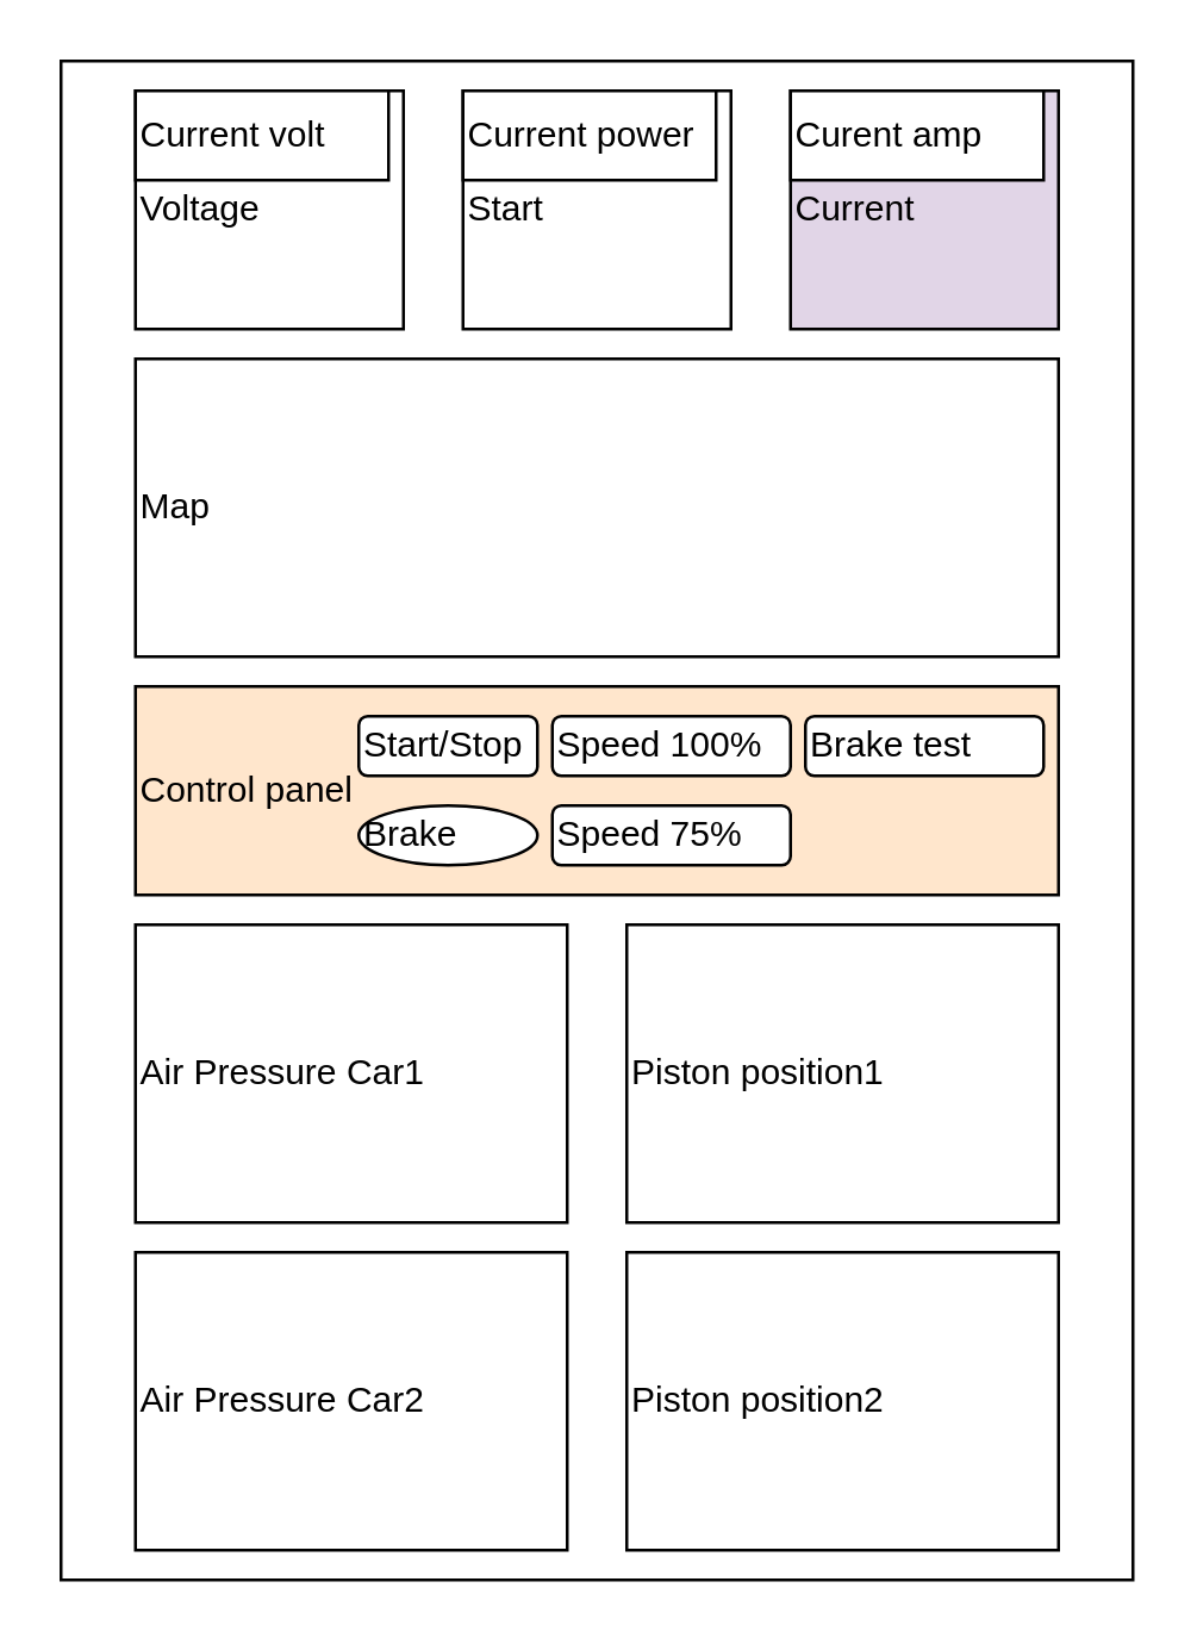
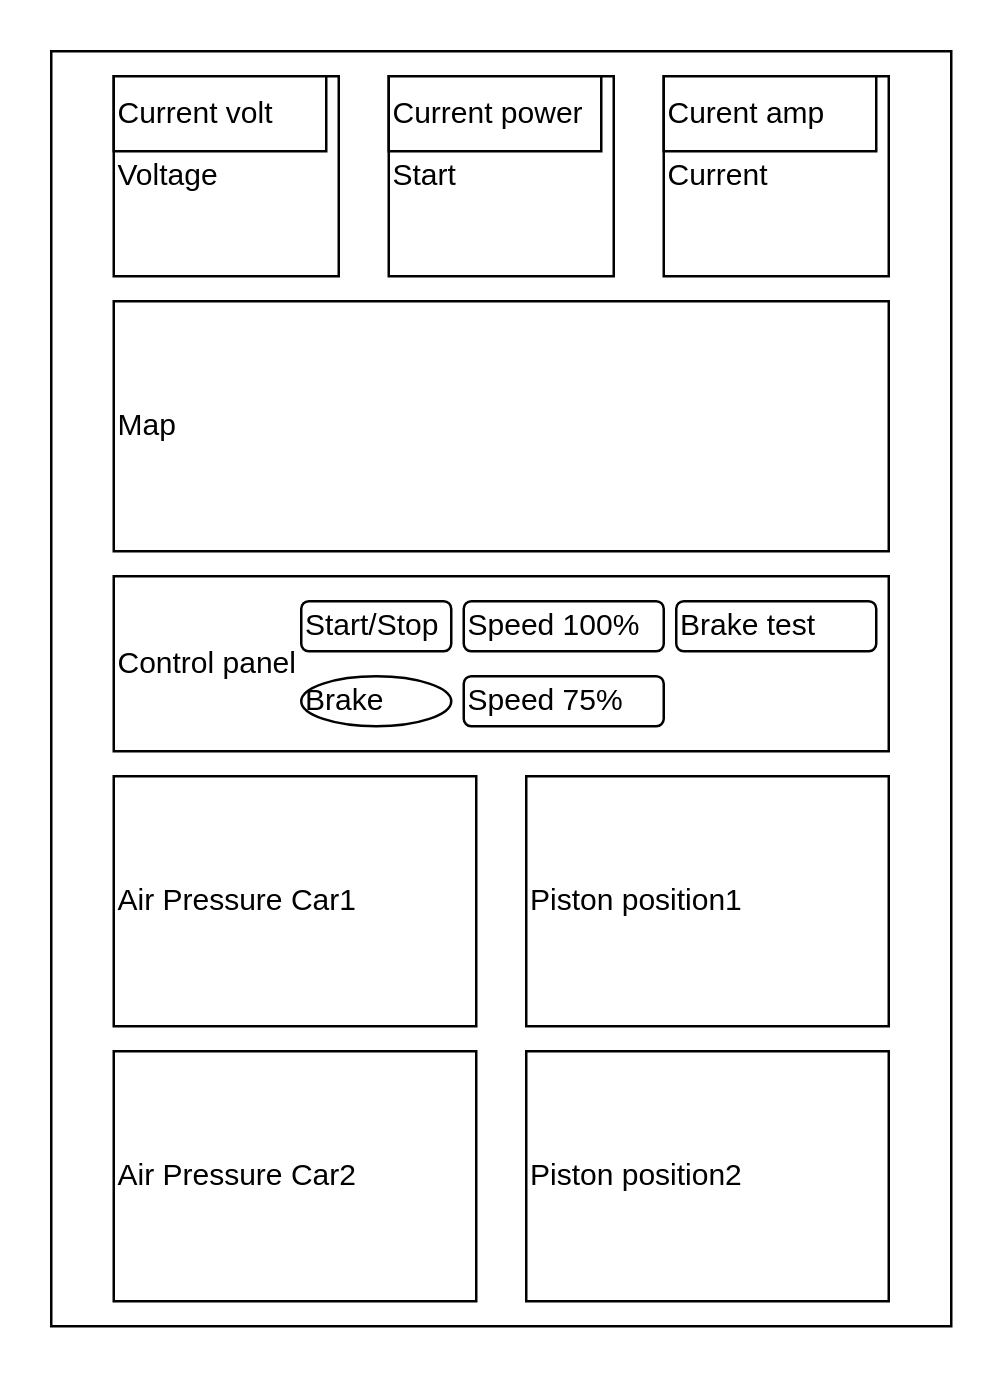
  <mxCell id="0" />
  <mxCell id="1" parent="0" />
  <mxCell id="2" value="" style="rounded=0;whiteSpace=wrap;html=1;" vertex="1" parent="1"><mxGeometry x="20" y="20" width="360" height="510" as="geometry" /></mxCell>
  <mxCell id="3" value="Map" style="rounded=0;whiteSpace=wrap;html=1;align=left;" vertex="1" parent="1"><mxGeometry x="45" y="120" width="310" height="100" as="geometry" /></mxCell>
  <mxCell id="4" value="Voltage" style="rounded=0;whiteSpace=wrap;html=1;align=left;" vertex="1" parent="1"><mxGeometry x="45" y="30" width="90" height="80" as="geometry" /></mxCell>
  <mxCell id="5" value="Start" style="rounded=0;whiteSpace=wrap;html=1;align=left;" vertex="1" parent="1"><mxGeometry x="155" y="30" width="90" height="80" as="geometry" /></mxCell>
- <mxCell id="6" value="Current" style="rounded=0;whiteSpace=wrap;html=1;align=left;fillColor=#e1d5e7;" vertex="1" parent="1"><mxGeometry x="265" y="30" width="90" height="80" as="geometry" /></mxCell>
+ <mxCell id="6" value="Current" style="rounded=0;whiteSpace=wrap;html=1;align=left;" vertex="1" parent="1"><mxGeometry x="265" y="30" width="90" height="80" as="geometry" /></mxCell>
  <mxCell id="7" value="Current volt" style="rounded=0;whiteSpace=wrap;html=1;align=left;" vertex="1" parent="1"><mxGeometry x="45" y="30" width="85" height="30" as="geometry" /></mxCell>
  <mxCell id="8" value="&lt;span&gt;Current power&lt;/span&gt;" style="rounded=0;whiteSpace=wrap;html=1;align=left;" vertex="1" parent="1"><mxGeometry x="155" y="30" width="85" height="30" as="geometry" /></mxCell>
  <mxCell id="9" value="Curent amp" style="rounded=0;whiteSpace=wrap;html=1;align=left;" vertex="1" parent="1"><mxGeometry x="265" y="30" width="85" height="30" as="geometry" /></mxCell>
- <mxCell id="10" value="Control panel" style="rounded=0;whiteSpace=wrap;html=1;align=left;fillColor=#ffe6cc;" vertex="1" parent="1"><mxGeometry x="45" y="230" width="310" height="70" as="geometry" /></mxCell>
+ <mxCell id="10" value="Control panel" style="rounded=0;whiteSpace=wrap;html=1;align=left;" vertex="1" parent="1"><mxGeometry x="45" y="230" width="310" height="70" as="geometry" /></mxCell>
  <mxCell id="11" value="Start/Stop" style="rounded=1;whiteSpace=wrap;html=1;align=left;" vertex="1" parent="1"><mxGeometry x="120" y="240" width="60" height="20" as="geometry" /></mxCell>
  <mxCell id="12" value="Speed 100%" style="rounded=1;whiteSpace=wrap;html=1;align=left;" vertex="1" parent="1"><mxGeometry x="185" y="240" width="80" height="20" as="geometry" /></mxCell>
  <mxCell id="13" value="Speed 75%" style="rounded=1;whiteSpace=wrap;html=1;align=left;" vertex="1" parent="1"><mxGeometry x="185" y="270" width="80" height="20" as="geometry" /></mxCell>
  <mxCell id="14" value="Brake test" style="rounded=1;whiteSpace=wrap;html=1;align=left;" vertex="1" parent="1"><mxGeometry x="270" y="240" width="80" height="20" as="geometry" /></mxCell>
  <mxCell id="15" value="Air Pressure Car1&amp;nbsp;" style="rounded=0;whiteSpace=wrap;html=1;align=left;" vertex="1" parent="1"><mxGeometry x="45" y="310" width="145" height="100" as="geometry" /></mxCell>
  <mxCell id="16" value="Air Pressure Car2" style="rounded=0;whiteSpace=wrap;html=1;align=left;" vertex="1" parent="1"><mxGeometry x="45" y="420" width="145" height="100" as="geometry" /></mxCell>
  <mxCell id="17" value="Brake&amp;nbsp;" style="ellipse;whiteSpace=wrap;html=1;align=left;" vertex="1" parent="1"><mxGeometry x="120" y="270" width="60" height="20" as="geometry" /></mxCell>
  <mxCell id="18" value="Piston position1" style="rounded=0;whiteSpace=wrap;html=1;align=left;" vertex="1" parent="1"><mxGeometry x="210" y="310" width="145" height="100" as="geometry" /></mxCell>
  <mxCell id="19" value="Piston position2" style="rounded=0;whiteSpace=wrap;html=1;align=left;" vertex="1" parent="1"><mxGeometry x="210" y="420" width="145" height="100" as="geometry" /></mxCell>
